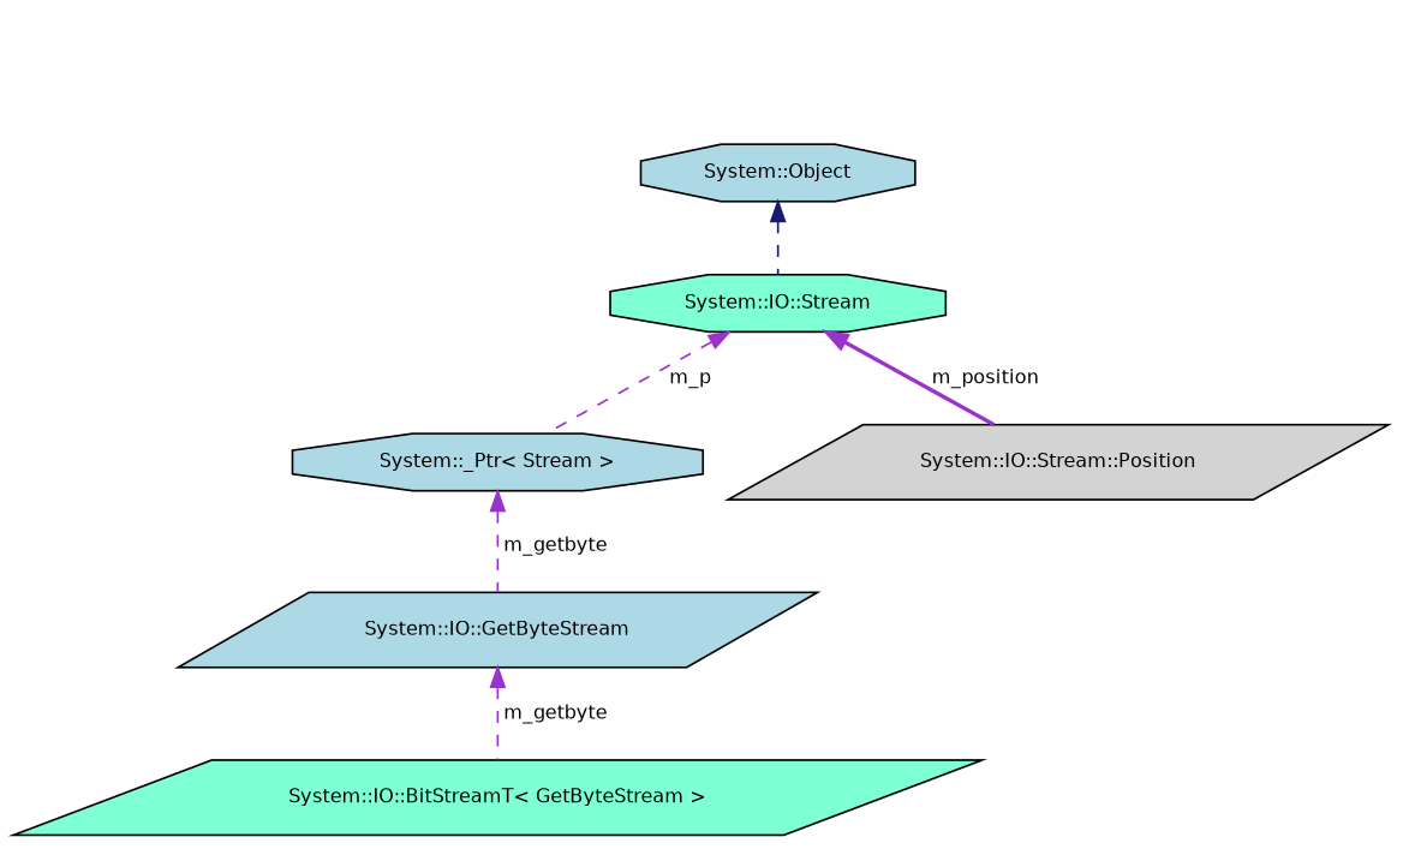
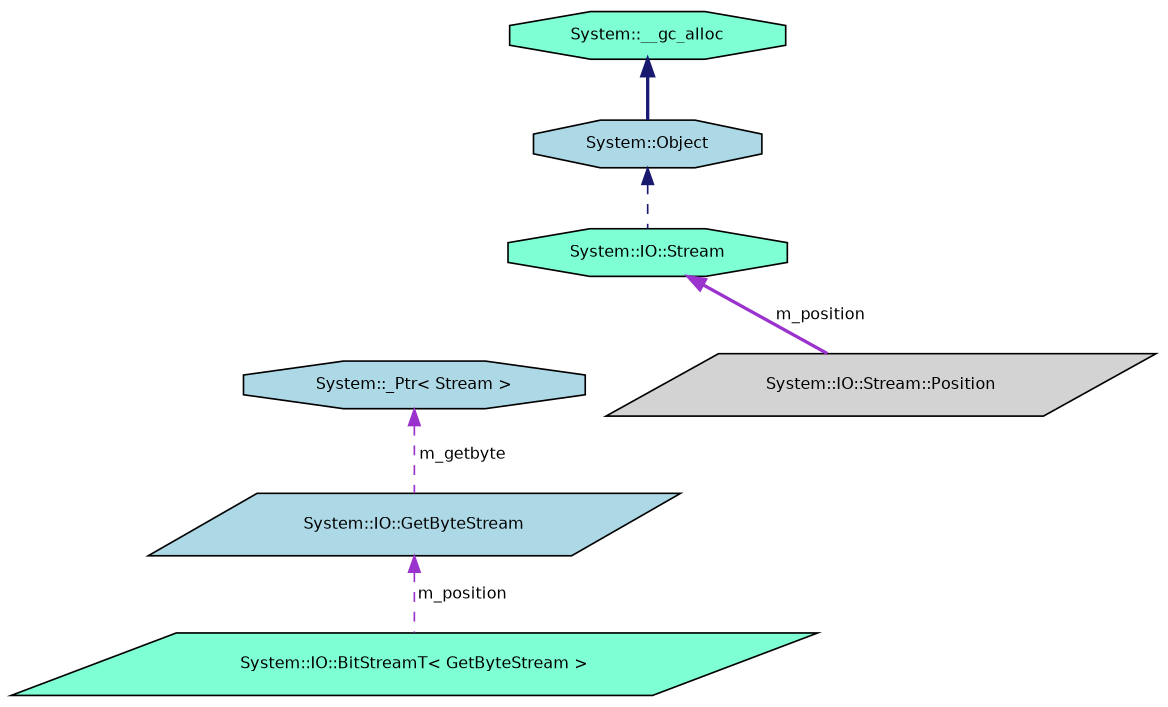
  digraph {
    node [color=black fillcolor=aquamarine fontname=Helvetica fontsize=10 shape=octagon style=filled]
    edge [color=darkorchid3 dir=back fontname=Helvetica fontsize=10 labelfontname=Helvetica labelfontsize=10 style=dashed]
    n1 [height=0.2 label="System::IO::BitStreamT\< GetByteStream \>" shape=parallelogram width=0.4]
    n2 [fillcolor=lightblue height=0.2 label="System::IO::GetByteStream" shape=parallelogram width=0.4]
    n3 [fillcolor=lightblue height=0.2 label="System::_Ptr\< Stream \>" width=0.4]
    n4 [height=0.2 label="System::IO::Stream" width=0.4]
    n5 [fillcolor=lightgrey height=0.2 label="System::IO::Stream::Position" shape=parallelogram width=0.4]
    n6 [fillcolor=lightblue height=0.2 label="System::Object" width=0.4]
-   n2 -> n1 [label=" m_getbyte"]
+   n7 [height=0.2 label="System::__gc_alloc" width=0.4]
+   n2 -> n1 [label=" m_position"]
    n3 -> n2 [label=" m_getbyte"]
-   n4 -> n3 [label=" m_p"]
    n4 -> n5 [label=" m_position" style=bold]
    n6 -> n4 [color=midnightblue]
+   n7 -> n6 [color=midnightblue style=bold]
  }
